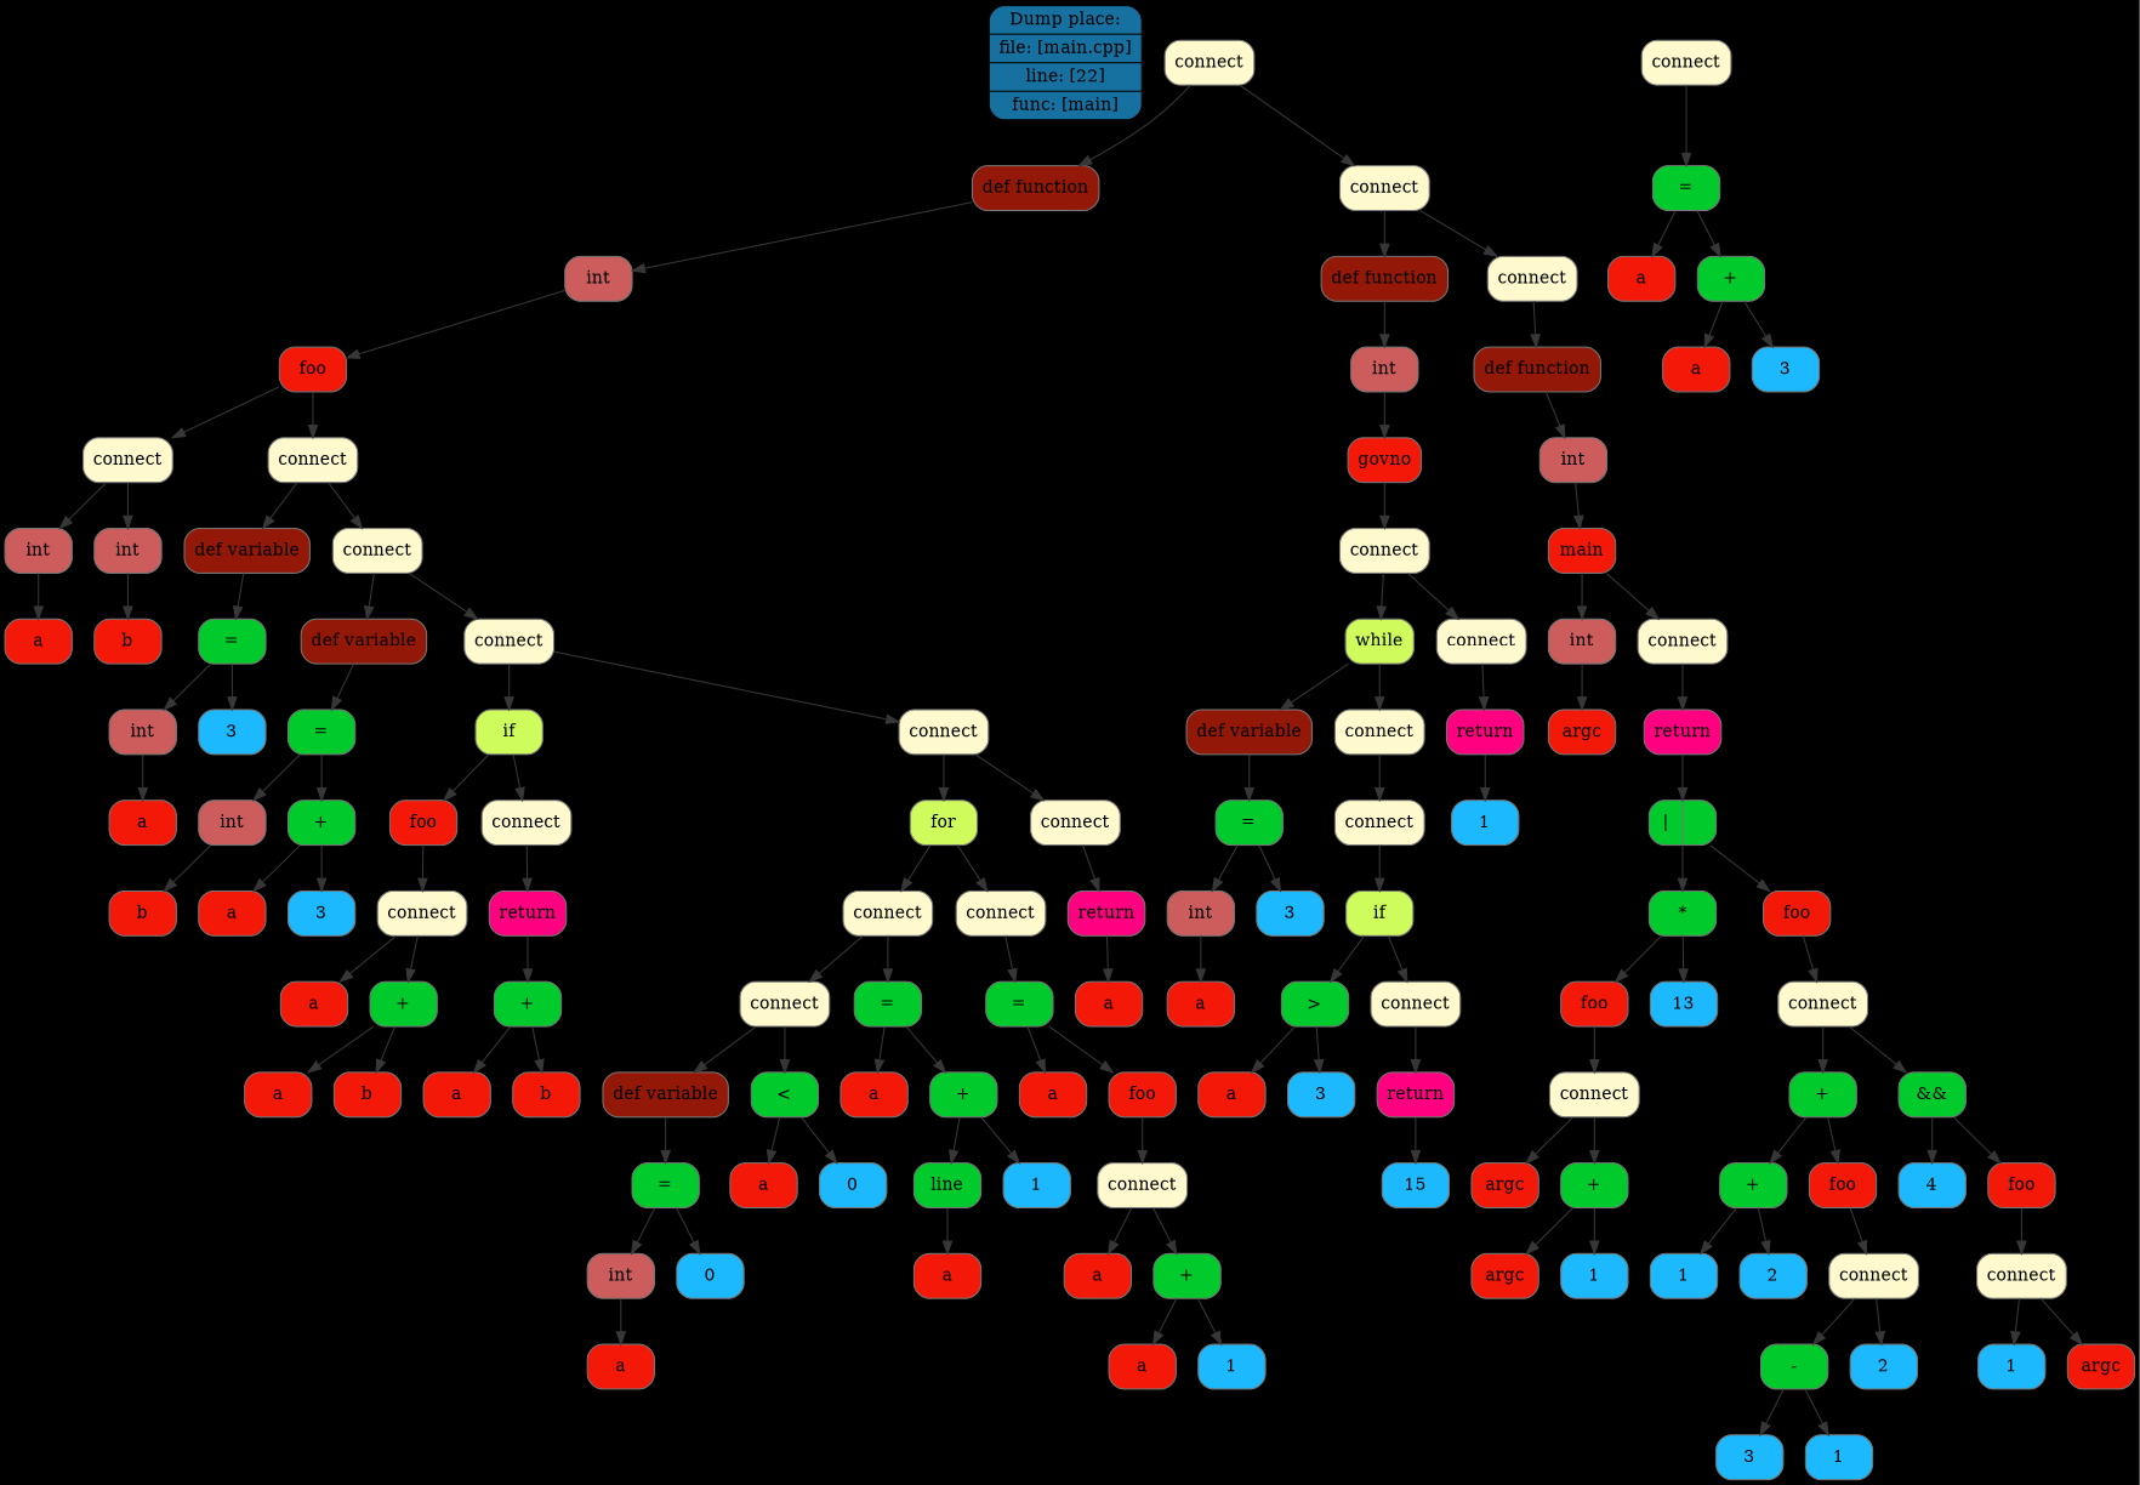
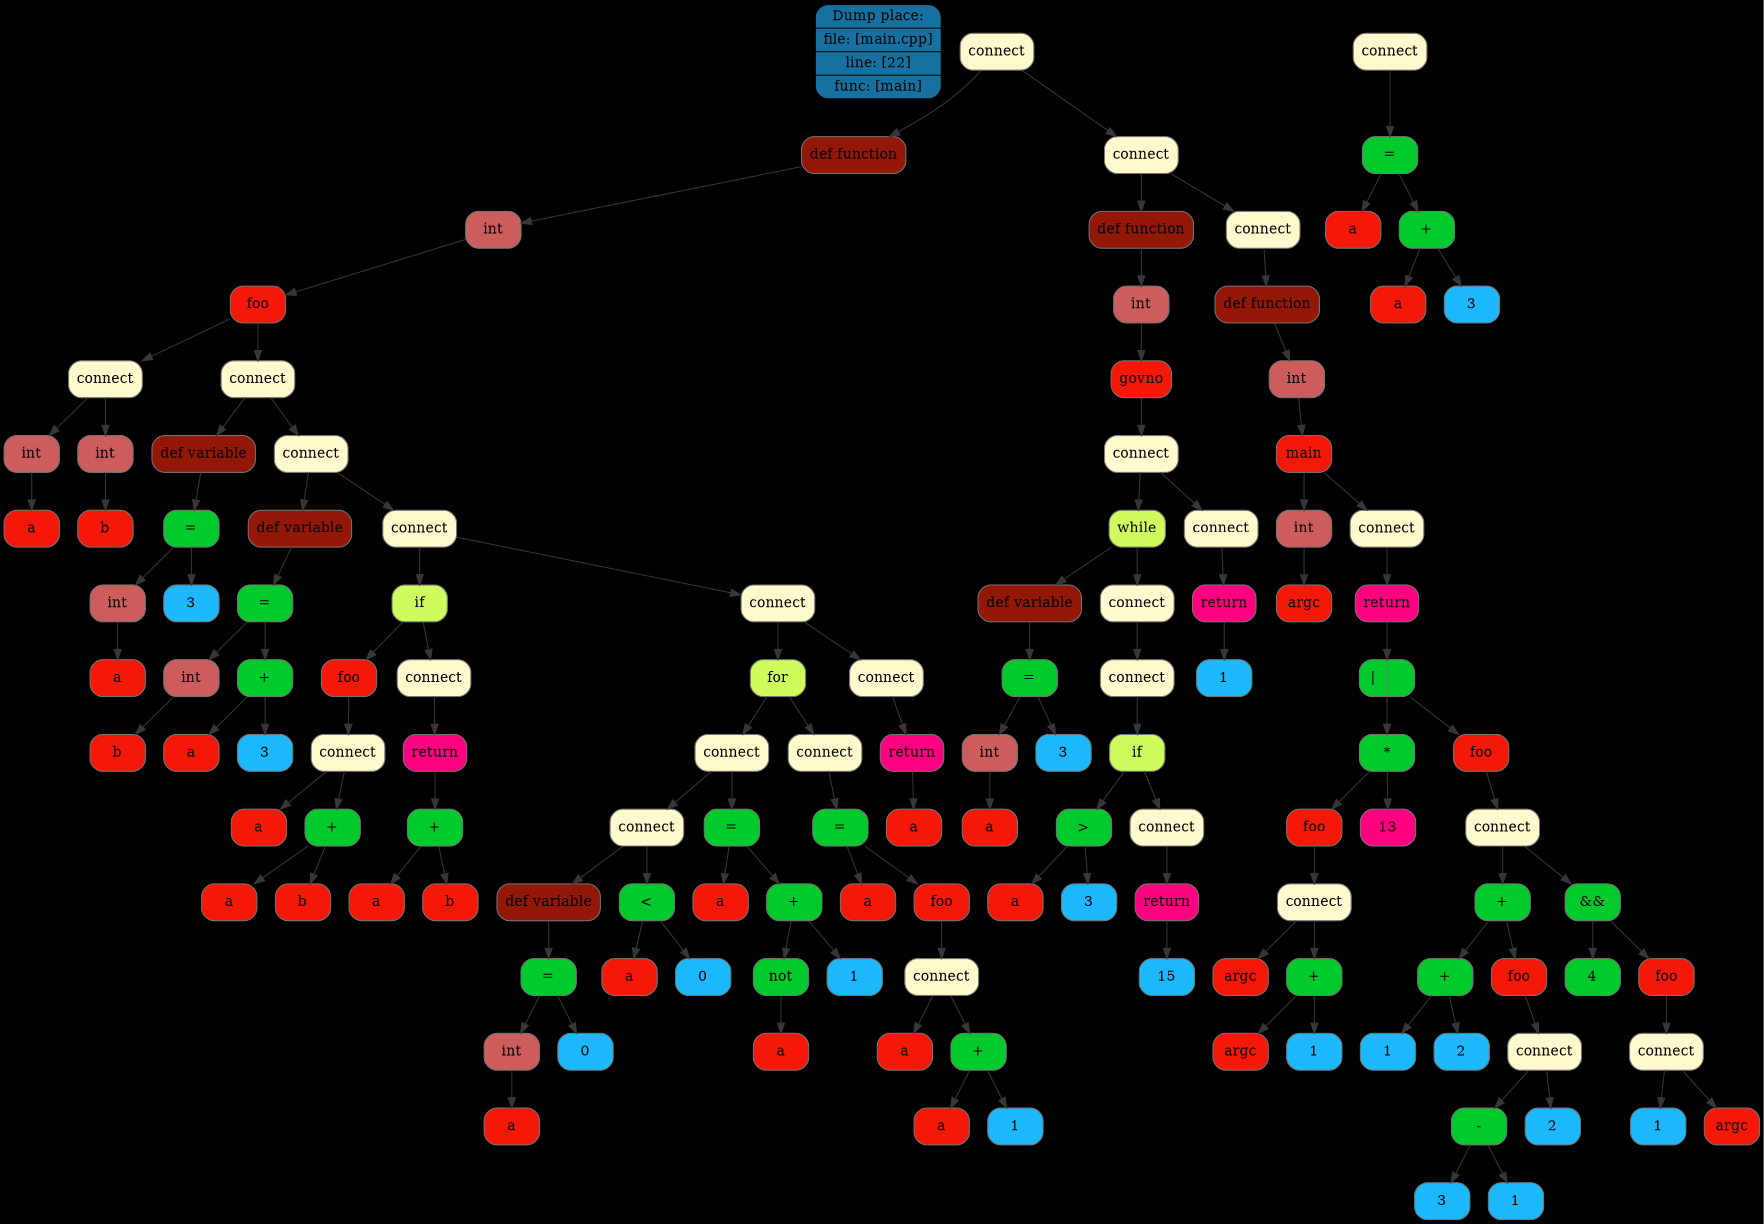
  digraph {
    bgcolor="#000000"
    rankdir=TB
    node [color="#777777" fillcolor="#f31807" shape=Mrecord style=filled]
    edge [color="#373737"]
    n1 [color="#000000" fillcolor="#1771a0" label=" { Dump place: | file: [main.cpp] | line: [22] | func: [main] } "]
    n2 [fillcolor="#FFFACD" label=connect]
    n3 [fillcolor="#931807" label="def function"]
    n4 [fillcolor="#FFFACD" label=connect]
    n5 [fillcolor="#CD5C5C" label=int]
    n6 [fillcolor="#931807" label="def function"]
    n7 [fillcolor="#FFFACD" label=connect]
    n8 [label=foo]
    n9 [fillcolor="#FFFACD" label=connect]
    n10 [fillcolor="#FFFACD" label=connect]
    n11 [fillcolor="#CD5C5C" label=int]
    n12 [fillcolor="#CD5C5C" label=int]
    n13 [fillcolor="#931807" label="def variable"]
    n14 [fillcolor="#FFFACD" label=connect]
    n15 [label=a]
    n16 [label=b]
    n17 [fillcolor="#00ca2c" label="\="]
    n18 [fillcolor="#931807" label="def variable"]
    n19 [fillcolor="#FFFACD" label=connect]
    n20 [fillcolor="#CD5C5C" label=int]
    n21 [fillcolor="#1cb9ff" label=3]
    n22 [label=a]
    n23 [fillcolor="#00ca2c" label="\="]
    n24 [fillcolor="#CDFC5C" label=if]
    n25 [fillcolor="#FFFACD" label=connect]
    n26 [fillcolor="#CD5C5C" label=int]
    n27 [fillcolor="#00ca2c" label="\+"]
    n28 [label=b]
    n29 [label=a]
    n30 [fillcolor="#1cb9ff" label=3]
    n31 [label=foo]
    n32 [fillcolor="#FFFACD" label=connect]
    n33 [fillcolor="#CFFC5C" label=for]
    n34 [fillcolor="#FFFACD" label=connect]
    n35 [fillcolor="#FFFACD" label=connect]
    n36 [fillcolor="#FF0080" label=return]
    n37 [label=a]
    n38 [fillcolor="#00ca2c" label="\+"]
    n39 [label=a]
    n40 [label=b]
    n41 [fillcolor="#00ca2c" label="\+"]
    n42 [label=a]
    n43 [label=b]
    n44 [fillcolor="#FFFACD" label=connect]
    n45 [fillcolor="#FFFACD" label=connect]
    n46 [fillcolor="#FF0080" label=return]
    n47 [fillcolor="#FFFACD" label=connect]
    n48 [fillcolor="#00ca2c" label="\="]
    n49 [fillcolor="#00ca2c" label="\="]
    n50 [fillcolor="#931807" label="def variable"]
    n51 [fillcolor="#00ca2c" label="\<"]
    n52 [label=a]
    n53 [fillcolor="#00ca2c" label="\+"]
    n54 [fillcolor="#00ca2c" label="\="]
    n55 [label=a]
    n56 [fillcolor="#1cb9ff" label=0]
    n57 [fillcolor="#CD5C5C" label=int]
    n58 [fillcolor="#1cb9ff" label=0]
    n59 [label=a]
-   n60 [fillcolor="#00ca2c" label=line]
+   n60 [fillcolor="#00ca2c" label=not]
    n61 [fillcolor="#1cb9ff" label=1]
    n62 [label=a]
    n63 [label=a]
    n64 [label=foo]
    n65 [fillcolor="#FFFACD" label=connect]
    n66 [label=a]
    n67 [fillcolor="#00ca2c" label="\+"]
    n68 [label=a]
    n69 [fillcolor="#1cb9ff" label=1]
    n70 [label=a]
    n71 [fillcolor="#CD5C5C" label=int]
    n72 [fillcolor="#931807" label="def function"]
    n73 [label=govno]
    n74 [fillcolor="#FFFACD" label=connect]
    n75 [fillcolor="#CFFC5C" label=while]
    n76 [fillcolor="#FFFACD" label=connect]
    n77 [fillcolor="#931807" label="def variable"]
    n78 [fillcolor="#FFFACD" label=connect]
    n79 [fillcolor="#FF0080" label=return]
    n80 [fillcolor="#00ca2c" label="\="]
    n81 [fillcolor="#FFFACD" label=connect]
    n82 [fillcolor="#CD5C5C" label=int]
    n83 [fillcolor="#1cb9ff" label=3]
    n84 [label=a]
    n85 [fillcolor="#CDFC5C" label=if]
    n86 [fillcolor="#00ca2c" label="\>"]
    n87 [fillcolor="#FFFACD" label=connect]
    n88 [label=a]
    n89 [fillcolor="#1cb9ff" label=3]
    n90 [fillcolor="#FF0080" label=return]
    n91 [fillcolor="#1cb9ff" label=15]
    n92 [fillcolor="#FFFACD" label=connect]
    n93 [fillcolor="#00ca2c" label="\="]
    n94 [label=a]
    n95 [fillcolor="#00ca2c" label="\+"]
    n96 [label=a]
    n97 [fillcolor="#1cb9ff" label=3]
    n98 [fillcolor="#1cb9ff" label=1]
    n99 [fillcolor="#CD5C5C" label=int]
    n100 [label=main]
    n101 [fillcolor="#CD5C5C" label=int]
    n102 [fillcolor="#FFFACD" label=connect]
    n103 [label=argc]
    n104 [fillcolor="#FF0080" label=return]
    n105 [fillcolor="#00ca2c" label="\||"]
    n106 [fillcolor="#00ca2c" label="\*"]
    n107 [label=foo]
    n108 [label=foo]
-   n109 [fillcolor="#1cb9ff" label=13]
+   n109 [fillcolor="#FF0080" label=13]
    n110 [fillcolor="#FFFACD" label=connect]
    n111 [fillcolor="#FFFACD" label=connect]
    n112 [label=argc]
    n113 [fillcolor="#00ca2c" label="\+"]
    n114 [label=argc]
    n115 [fillcolor="#1cb9ff" label=1]
    n116 [fillcolor="#00ca2c" label="\+"]
    n117 [fillcolor="#00ca2c" label="\&&"]
    n118 [fillcolor="#00ca2c" label="\+"]
    n119 [label=foo]
-   n120 [fillcolor="#1cb9ff" label=4]
+   n120 [fillcolor="#00ca2c" label=4]
    n121 [label=foo]
    n122 [fillcolor="#1cb9ff" label=1]
    n123 [fillcolor="#1cb9ff" label=2]
    n124 [fillcolor="#FFFACD" label=connect]
    n125 [fillcolor="#00ca2c" label="\-"]
    n126 [fillcolor="#1cb9ff" label=2]
    n127 [fillcolor="#1cb9ff" label=3]
    n128 [fillcolor="#1cb9ff" label=1]
    n129 [fillcolor="#FFFACD" label=connect]
    n130 [fillcolor="#1cb9ff" label=1]
    n131 [label=argc]
    n2 -> n3
    n2 -> n4
    n3 -> n5
    n4 -> n6
    n4 -> n7
    n5 -> n8
    n6 -> n71
    n7 -> n72
    n8 -> n9
    n8 -> n10
    n9 -> n11
    n9 -> n12
    n10 -> n13
    n10 -> n14
    n11 -> n15
    n12 -> n16
    n13 -> n17
    n14 -> n18
    n14 -> n19
    n17 -> n20
    n17 -> n21
    n18 -> n23
    n19 -> n24
    n19 -> n25
    n20 -> n22
    n23 -> n26
    n23 -> n27
    n24 -> n31
    n24 -> n32
    n25 -> n33
    n25 -> n34
    n26 -> n28
    n27 -> n29
    n27 -> n30
    n31 -> n35
    n32 -> n36
    n33 -> n44
    n33 -> n45
    n34 -> n46
    n35 -> n37
    n35 -> n38
    n36 -> n41
    n38 -> n39
    n38 -> n40
    n41 -> n42
    n41 -> n43
    n44 -> n47
    n44 -> n48
    n45 -> n49
    n46 -> n70
    n47 -> n50
    n47 -> n51
    n48 -> n52
    n48 -> n53
    n49 -> n63
    n49 -> n64
    n50 -> n54
    n51 -> n55
    n51 -> n56
    n53 -> n60
    n53 -> n61
    n54 -> n57
    n54 -> n58
    n57 -> n59
    n60 -> n62
    n64 -> n65
    n65 -> n66
    n65 -> n67
    n67 -> n68
    n67 -> n69
    n71 -> n73
    n72 -> n99
    n73 -> n74
    n74 -> n75
    n74 -> n76
    n75 -> n77
    n75 -> n78
    n76 -> n79
    n77 -> n80
    n78 -> n81
    n79 -> n98
    n80 -> n82
    n80 -> n83
    n81 -> n85
    n82 -> n84
    n85 -> n86
    n85 -> n87
    n86 -> n88
    n86 -> n89
    n87 -> n90
    n90 -> n91
    n92 -> n93
    n93 -> n94
    n93 -> n95
    n95 -> n96
    n95 -> n97
    n99 -> n100
    n100 -> n101
    n100 -> n102
    n101 -> n103
    n102 -> n104
    n104 -> n105
    n105 -> n106
    n105 -> n107
    n106 -> n108
    n106 -> n109
    n107 -> n110
    n108 -> n111
    n110 -> n116
    n110 -> n117
    n111 -> n112
    n111 -> n113
    n113 -> n114
    n113 -> n115
    n116 -> n118
    n116 -> n119
    n117 -> n120
    n117 -> n121
    n118 -> n122
    n118 -> n123
    n119 -> n124
    n121 -> n129
    n124 -> n125
    n124 -> n126
    n125 -> n127
    n125 -> n128
    n129 -> n130
    n129 -> n131
  }
